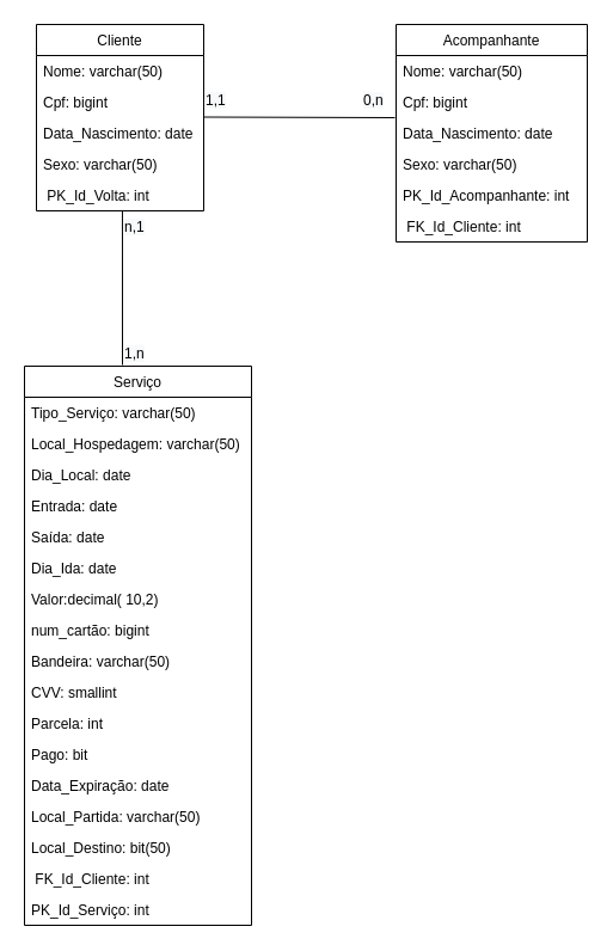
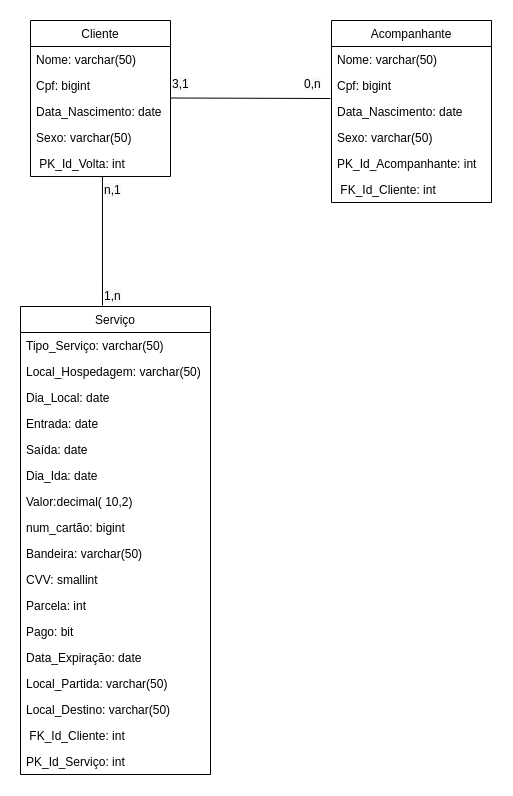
  <mxCell id="0" />
  <mxCell id="1" parent="0" />
  <mxCell id="2" value="Cliente" style="swimlane;fontStyle=0;childLayout=stackLayout;horizontal=1;startSize=26;fillColor=none;horizontalStack=0;resizeParent=1;resizeParentMax=0;resizeLast=0;collapsible=1;marginBottom=0;" vertex="1" parent="1"><mxGeometry x="30" y="20" width="140" height="156" as="geometry" /></mxCell>
  <mxCell id="3" value="Nome: varchar(50)" style="text;strokeColor=none;fillColor=none;align=left;verticalAlign=top;spacingLeft=4;spacingRight=4;overflow=hidden;rotatable=0;points=[[0,0.5],[1,0.5]];portConstraint=eastwest;" vertex="1" parent="2"><mxGeometry y="26" width="140" height="26" as="geometry" /></mxCell>
  <mxCell id="4" value="Cpf: bigint" style="text;strokeColor=none;fillColor=none;align=left;verticalAlign=top;spacingLeft=4;spacingRight=4;overflow=hidden;rotatable=0;points=[[0,0.5],[1,0.5]];portConstraint=eastwest;" vertex="1" parent="2"><mxGeometry y="52" width="140" height="26" as="geometry" /></mxCell>
  <mxCell id="5" value="Data_Nascimento: date" style="text;strokeColor=none;fillColor=none;align=left;verticalAlign=top;spacingLeft=4;spacingRight=4;overflow=hidden;rotatable=0;points=[[0,0.5],[1,0.5]];portConstraint=eastwest;" vertex="1" parent="2"><mxGeometry y="78" width="140" height="26" as="geometry" /></mxCell>
  <mxCell id="6" value="Sexo: varchar(50)" style="text;strokeColor=none;fillColor=none;align=left;verticalAlign=top;spacingLeft=4;spacingRight=4;overflow=hidden;rotatable=0;points=[[0,0.5],[1,0.5]];portConstraint=eastwest;" vertex="1" parent="2"><mxGeometry y="104" width="140" height="26" as="geometry" /></mxCell>
  <mxCell id="7" value=" PK_Id_Volta: int" style="text;strokeColor=none;fillColor=none;align=left;verticalAlign=top;spacingLeft=4;spacingRight=4;overflow=hidden;rotatable=0;points=[[0,0.5],[1,0.5]];portConstraint=eastwest;" vertex="1" parent="2"><mxGeometry y="130" width="140" height="26" as="geometry" /></mxCell>
  <mxCell id="8" value="Acompanhante" style="swimlane;fontStyle=0;childLayout=stackLayout;horizontal=1;startSize=26;fillColor=none;horizontalStack=0;resizeParent=1;resizeParentMax=0;resizeLast=0;collapsible=1;marginBottom=0;" vertex="1" parent="1"><mxGeometry x="331" y="20" width="160" height="182" as="geometry" /></mxCell>
  <mxCell id="9" value="Nome: varchar(50)" style="text;strokeColor=none;fillColor=none;align=left;verticalAlign=top;spacingLeft=4;spacingRight=4;overflow=hidden;rotatable=0;points=[[0,0.5],[1,0.5]];portConstraint=eastwest;" vertex="1" parent="8"><mxGeometry y="26" width="160" height="26" as="geometry" /></mxCell>
  <mxCell id="10" value="Cpf: bigint" style="text;strokeColor=none;fillColor=none;align=left;verticalAlign=top;spacingLeft=4;spacingRight=4;overflow=hidden;rotatable=0;points=[[0,0.5],[1,0.5]];portConstraint=eastwest;" vertex="1" parent="8"><mxGeometry y="52" width="160" height="26" as="geometry" /></mxCell>
  <mxCell id="11" value="Data_Nascimento: date" style="text;strokeColor=none;fillColor=none;align=left;verticalAlign=top;spacingLeft=4;spacingRight=4;overflow=hidden;rotatable=0;points=[[0,0.5],[1,0.5]];portConstraint=eastwest;" vertex="1" parent="8"><mxGeometry y="78" width="160" height="26" as="geometry" /></mxCell>
  <mxCell id="12" value="Sexo: varchar(50)" style="text;strokeColor=none;fillColor=none;align=left;verticalAlign=top;spacingLeft=4;spacingRight=4;overflow=hidden;rotatable=0;points=[[0,0.5],[1,0.5]];portConstraint=eastwest;" vertex="1" parent="8"><mxGeometry y="104" width="160" height="26" as="geometry" /></mxCell>
  <mxCell id="13" value="PK_Id_Acompanhante: int" style="text;strokeColor=none;fillColor=none;align=left;verticalAlign=top;spacingLeft=4;spacingRight=4;overflow=hidden;rotatable=0;points=[[0,0.5],[1,0.5]];portConstraint=eastwest;" vertex="1" parent="8"><mxGeometry y="130" width="160" height="26" as="geometry" /></mxCell>
  <mxCell id="14" value=" FK_Id_Cliente: int" style="text;strokeColor=none;fillColor=none;align=left;verticalAlign=top;spacingLeft=4;spacingRight=4;overflow=hidden;rotatable=0;points=[[0,0.5],[1,0.5]];portConstraint=eastwest;" vertex="1" parent="8"><mxGeometry y="156" width="160" height="26" as="geometry" /></mxCell>
  <mxCell id="15" value="Serviço" style="swimlane;fontStyle=0;childLayout=stackLayout;horizontal=1;startSize=26;fillColor=none;horizontalStack=0;resizeParent=1;resizeParentMax=0;resizeLast=0;collapsible=1;marginBottom=0;" vertex="1" parent="1"><mxGeometry x="20" y="306" width="190" height="468" as="geometry" /></mxCell>
  <mxCell id="16" value="Tipo_Serviço: varchar(50)" style="text;strokeColor=none;fillColor=none;align=left;verticalAlign=top;spacingLeft=4;spacingRight=4;overflow=hidden;rotatable=0;points=[[0,0.5],[1,0.5]];portConstraint=eastwest;" vertex="1" parent="15"><mxGeometry y="26" width="190" height="26" as="geometry" /></mxCell>
  <mxCell id="17" value="Local_Hospedagem: varchar(50)" style="text;strokeColor=none;fillColor=none;align=left;verticalAlign=top;spacingLeft=4;spacingRight=4;overflow=hidden;rotatable=0;points=[[0,0.5],[1,0.5]];portConstraint=eastwest;" vertex="1" parent="15"><mxGeometry y="52" width="190" height="26" as="geometry" /></mxCell>
  <mxCell id="18" value="Dia_Local: date" style="text;strokeColor=none;fillColor=none;align=left;verticalAlign=top;spacingLeft=4;spacingRight=4;overflow=hidden;rotatable=0;points=[[0,0.5],[1,0.5]];portConstraint=eastwest;" vertex="1" parent="15"><mxGeometry y="78" width="190" height="26" as="geometry" /></mxCell>
  <mxCell id="19" value="Entrada: date" style="text;strokeColor=none;fillColor=none;align=left;verticalAlign=top;spacingLeft=4;spacingRight=4;overflow=hidden;rotatable=0;points=[[0,0.5],[1,0.5]];portConstraint=eastwest;" vertex="1" parent="15"><mxGeometry y="104" width="190" height="26" as="geometry" /></mxCell>
  <mxCell id="20" value="Saída: date" style="text;strokeColor=none;fillColor=none;align=left;verticalAlign=top;spacingLeft=4;spacingRight=4;overflow=hidden;rotatable=0;points=[[0,0.5],[1,0.5]];portConstraint=eastwest;" vertex="1" parent="15"><mxGeometry y="130" width="190" height="26" as="geometry" /></mxCell>
  <mxCell id="21" value="Dia_Ida: date" style="text;strokeColor=none;fillColor=none;align=left;verticalAlign=top;spacingLeft=4;spacingRight=4;overflow=hidden;rotatable=0;points=[[0,0.5],[1,0.5]];portConstraint=eastwest;" vertex="1" parent="15"><mxGeometry y="156" width="190" height="26" as="geometry" /></mxCell>
  <mxCell id="22" value="Valor:decimal( 10,2) " style="text;strokeColor=none;fillColor=none;align=left;verticalAlign=top;spacingLeft=4;spacingRight=4;overflow=hidden;rotatable=0;points=[[0,0.5],[1,0.5]];portConstraint=eastwest;" vertex="1" parent="15"><mxGeometry y="182" width="190" height="26" as="geometry" /></mxCell>
  <mxCell id="23" value="num_cartão: bigint" style="text;strokeColor=none;fillColor=none;align=left;verticalAlign=top;spacingLeft=4;spacingRight=4;overflow=hidden;rotatable=0;points=[[0,0.5],[1,0.5]];portConstraint=eastwest;" vertex="1" parent="15"><mxGeometry y="208" width="190" height="26" as="geometry" /></mxCell>
  <mxCell id="24" value="Bandeira: varchar(50)" style="text;strokeColor=none;fillColor=none;align=left;verticalAlign=top;spacingLeft=4;spacingRight=4;overflow=hidden;rotatable=0;points=[[0,0.5],[1,0.5]];portConstraint=eastwest;" vertex="1" parent="15"><mxGeometry y="234" width="190" height="26" as="geometry" /></mxCell>
  <mxCell id="25" value="CVV: smallint" style="text;strokeColor=none;fillColor=none;align=left;verticalAlign=top;spacingLeft=4;spacingRight=4;overflow=hidden;rotatable=0;points=[[0,0.5],[1,0.5]];portConstraint=eastwest;" vertex="1" parent="15"><mxGeometry y="260" width="190" height="26" as="geometry" /></mxCell>
  <mxCell id="26" value="Parcela: int" style="text;strokeColor=none;fillColor=none;align=left;verticalAlign=top;spacingLeft=4;spacingRight=4;overflow=hidden;rotatable=0;points=[[0,0.5],[1,0.5]];portConstraint=eastwest;" vertex="1" parent="15"><mxGeometry y="286" width="190" height="26" as="geometry" /></mxCell>
  <mxCell id="27" value="Pago: bit" style="text;strokeColor=none;fillColor=none;align=left;verticalAlign=top;spacingLeft=4;spacingRight=4;overflow=hidden;rotatable=0;points=[[0,0.5],[1,0.5]];portConstraint=eastwest;" vertex="1" parent="15"><mxGeometry y="312" width="190" height="26" as="geometry" /></mxCell>
  <mxCell id="28" value="Data_Expiração: date" style="text;strokeColor=none;fillColor=none;align=left;verticalAlign=top;spacingLeft=4;spacingRight=4;overflow=hidden;rotatable=0;points=[[0,0.5],[1,0.5]];portConstraint=eastwest;" vertex="1" parent="15"><mxGeometry y="338" width="190" height="26" as="geometry" /></mxCell>
  <mxCell id="29" value="Local_Partida: varchar(50)" style="text;strokeColor=none;fillColor=none;align=left;verticalAlign=top;spacingLeft=4;spacingRight=4;overflow=hidden;rotatable=0;points=[[0,0.5],[1,0.5]];portConstraint=eastwest;" vertex="1" parent="15"><mxGeometry y="364" width="190" height="26" as="geometry" /></mxCell>
- <mxCell id="30" value="Local_Destino: bit(50)" style="text;strokeColor=none;fillColor=none;align=left;verticalAlign=top;spacingLeft=4;spacingRight=4;overflow=hidden;rotatable=0;points=[[0,0.5],[1,0.5]];portConstraint=eastwest;" vertex="1" parent="15"><mxGeometry y="390" width="190" height="26" as="geometry" /></mxCell>
+ <mxCell id="30" value="Local_Destino: varchar(50)" style="text;strokeColor=none;fillColor=none;align=left;verticalAlign=top;spacingLeft=4;spacingRight=4;overflow=hidden;rotatable=0;points=[[0,0.5],[1,0.5]];portConstraint=eastwest;" vertex="1" parent="15"><mxGeometry y="390" width="190" height="26" as="geometry" /></mxCell>
  <mxCell id="31" value=" FK_Id_Cliente: int" style="text;strokeColor=none;fillColor=none;align=left;verticalAlign=top;spacingLeft=4;spacingRight=4;overflow=hidden;rotatable=0;points=[[0,0.5],[1,0.5]];portConstraint=eastwest;" vertex="1" parent="15"><mxGeometry y="416" width="190" height="26" as="geometry" /></mxCell>
  <mxCell id="32" value="PK_Id_Serviço: int" style="text;strokeColor=none;fillColor=none;align=left;verticalAlign=top;spacingLeft=4;spacingRight=4;overflow=hidden;rotatable=0;points=[[0,0.5],[1,0.5]];portConstraint=eastwest;" vertex="1" parent="15"><mxGeometry y="442" width="190" height="26" as="geometry" /></mxCell>
  <mxCell id="33" value="" style="endArrow=none;html=1;rounded=0;" edge="1" parent="1"><mxGeometry width="50" height="50" relative="1" as="geometry"><mxPoint x="170" y="97.5" as="sourcePoint" /><mxPoint x="330" y="98" as="targetPoint" /></mxGeometry></mxCell>
  <mxCell id="34" value="" style="endArrow=none;html=1;rounded=0;entryX=0.514;entryY=1.077;entryDx=0;entryDy=0;entryPerimeter=0;exitX=0.45;exitY=-0.013;exitDx=0;exitDy=0;exitPerimeter=0;" edge="1" parent="1"><mxGeometry width="50" height="50" relative="1" as="geometry"><mxPoint x="102" y="304.986" as="sourcePoint" /><mxPoint x="101.96" y="176.002" as="targetPoint" /></mxGeometry></mxCell>
  <mxCell id="35" value="&lt;span style=&quot;color: rgb(0, 0, 0); font-family: helvetica; font-size: 12px; font-style: normal; font-weight: 400; letter-spacing: normal; text-align: center; text-indent: 0px; text-transform: none; word-spacing: 0px; background-color: rgb(248, 249, 250); display: inline; float: none;&quot;&gt;0,n&lt;/span&gt;" style="text;whiteSpace=wrap;html=1;" vertex="1" parent="1"><mxGeometry x="302" y="70" width="29" height="30" as="geometry" /></mxCell>
- <mxCell id="36" value="&lt;span style=&quot;color: rgb(0, 0, 0); font-family: helvetica; font-size: 12px; font-style: normal; font-weight: 400; letter-spacing: normal; text-align: center; text-indent: 0px; text-transform: none; word-spacing: 0px; background-color: rgb(248, 249, 250); display: inline; float: none;&quot;&gt;1,1&lt;/span&gt;" style="text;whiteSpace=wrap;html=1;" vertex="1" parent="1"><mxGeometry x="170" y="70" width="20" height="30" as="geometry" /></mxCell>
+ <mxCell id="36" value="&lt;span style=&quot;color: rgb(0, 0, 0); font-family: helvetica; font-size: 12px; font-style: normal; font-weight: 400; letter-spacing: normal; text-align: center; text-indent: 0px; text-transform: none; word-spacing: 0px; background-color: rgb(248, 249, 250); display: inline; float: none;&quot;&gt;3,1&lt;/span&gt;" style="text;whiteSpace=wrap;html=1;" vertex="1" parent="1"><mxGeometry x="170" y="70" width="20" height="30" as="geometry" /></mxCell>
  <mxCell id="37" value="&lt;span style=&quot;color: rgb(0, 0, 0); font-family: helvetica; font-size: 12px; font-style: normal; font-weight: 400; letter-spacing: normal; text-align: center; text-indent: 0px; text-transform: none; word-spacing: 0px; background-color: rgb(248, 249, 250); display: inline; float: none;&quot;&gt;n,1&lt;/span&gt;" style="text;whiteSpace=wrap;html=1;" vertex="1" parent="1"><mxGeometry x="102" y="176" width="40" height="26" as="geometry" /></mxCell>
  <mxCell id="38" value="&lt;span style=&quot;color: rgb(0, 0, 0); font-family: helvetica; font-size: 12px; font-style: normal; font-weight: 400; letter-spacing: normal; text-align: center; text-indent: 0px; text-transform: none; word-spacing: 0px; background-color: rgb(248, 249, 250); display: inline; float: none;&quot;&gt;1,n&lt;/span&gt;" style="text;whiteSpace=wrap;html=1;" vertex="1" parent="1"><mxGeometry x="102" y="282" width="40" height="24" as="geometry" /></mxCell>
